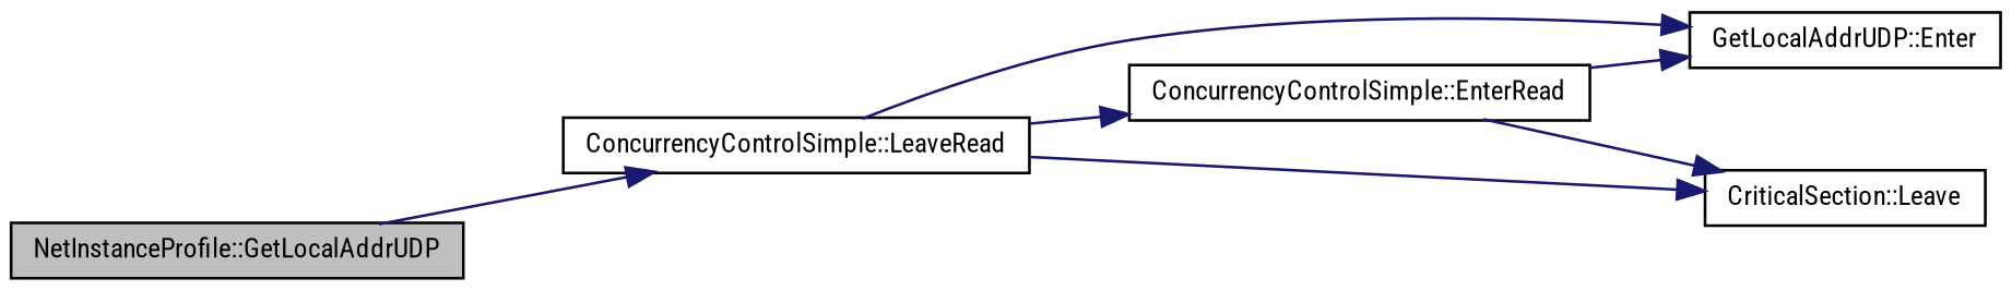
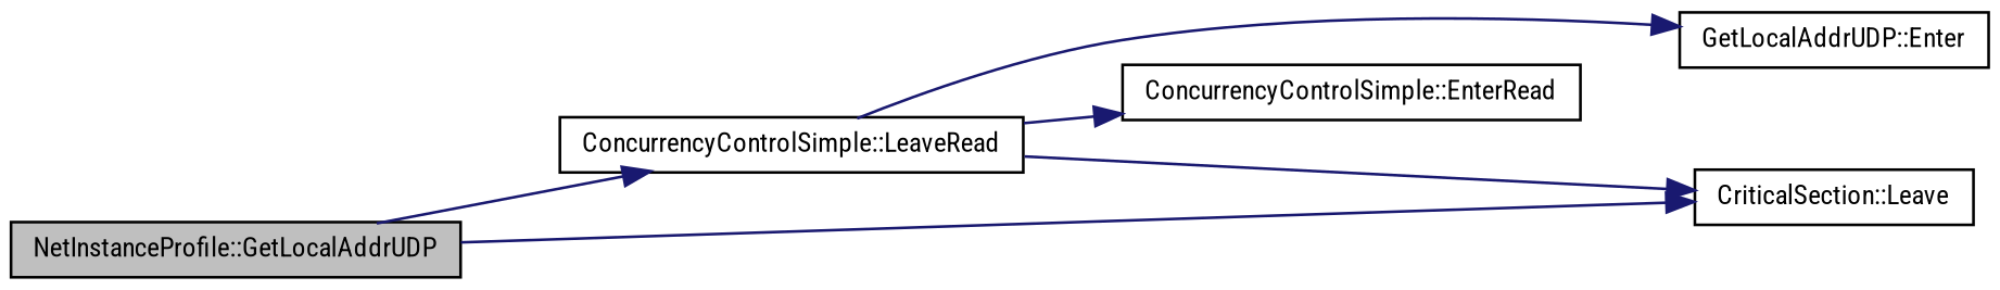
  digraph {
    fontname="Roboto Condensed"
    rankdir=LR
    node [color=black fillcolor=white fontname="Roboto Condensed" fontsize=10 shape=record style=filled]
    edge [color=midnightblue fontname="Roboto Condensed" fontsize=10 labelfontname=FreeSans labelfontsize=10 style=solid]
    n1 [fillcolor=grey75 fontcolor=black height=0.2 label="NetInstanceProfile::GetLocalAddrUDP" width=0.4]
    n2 [height=0.2 label="ConcurrencyControlSimple::LeaveRead" width=0.4]
    n3 [height=0.2 label="ConcurrencyControlSimple::EnterRead" width=0.4]
    n4 [height=0.2 label="GetLocalAddrUDP::Enter" width=0.4]
    n5 [height=0.2 label="CriticalSection::Leave" width=0.4]
    n1 -> n2
    n2 -> n3
    n2 -> n4
    n2 -> n5
-   n3 -> n4
-   n3 -> n5
+   n1 -> n5
  }
